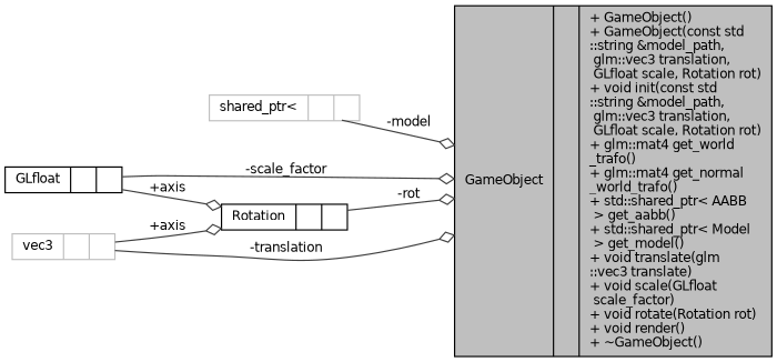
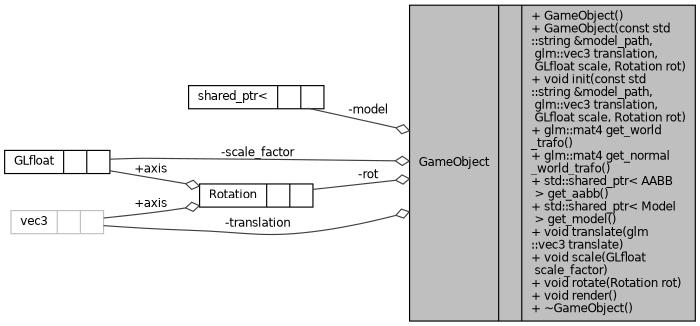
  digraph {
    rankdir=LR
    node [color=black fontname=Helvetica fontsize=10 shape=record]
    edge [arrowhead=odiamond color=grey25 fontname=Helvetica fontsize=10 labelfontname=Helvetica labelfontsize=10 style=solid]
    n1 [fillcolor=grey75 fontcolor=black height=0.2 label="{GameObject\n||+  GameObject()\l+  GameObject(const std\l::string &model_path,\l glm::vec3 translation,\l GLfloat scale, Rotation rot)\l+ void init(const std\l::string &model_path,\l glm::vec3 translation,\l GLfloat scale, Rotation rot)\l+ glm::mat4 get_world\l_trafo()\l+ glm::mat4 get_normal\l_world_trafo()\l+ std::shared_ptr\< AABB\l \> get_aabb()\l+ std::shared_ptr\< Model\l \> get_model()\l+ void translate(glm\l::vec3 translate)\l+ void scale(GLfloat\l scale_factor)\l+ void rotate(Rotation rot)\l+ void render()\l+  ~GameObject()\l}" style=filled width=0.4]
-   n2 [color=grey75 height=0.2 label="{shared_ptr\<\n||}" width=0.4]
+   n2 [height=0.2 label="{shared_ptr\<\n||}" width=0.4]
    n3 [height=0.2 label="{GLfloat\n||}" width=0.4]
    n4 [height=0.2 label="{Rotation\n||}" width=0.4]
    n5 [color=grey75 height=0.2 label="{vec3\n||}" width=0.4]
    n2 -> n1 [label=" -model"]
    n3 -> n1 [label=" -scale_factor"]
    n3 -> n4 [label=" +axis"]
    n4 -> n1 [label=" -rot"]
    n5 -> n1 [label=" -translation"]
    n5 -> n4 [label=" +axis"]
  }
